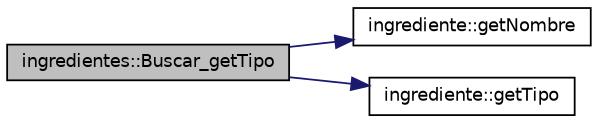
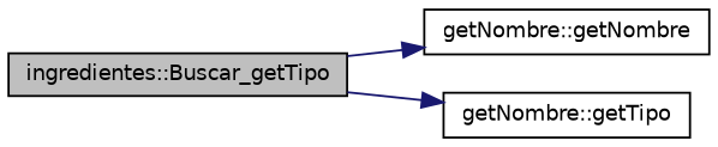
  digraph {
    rankdir=LR
    node [color=black fillcolor=white fontname=Helvetica fontsize=10 shape=record style=filled]
    edge [color=midnightblue fontname=Helvetica fontsize=10 labelfontname=Helvetica labelfontsize=10 style=solid]
    n1 [fillcolor=grey75 fontcolor=black height=0.2 label="ingredientes::Buscar_getTipo" width=0.4]
-   n2 [height=0.2 label="ingrediente::getNombre" width=0.4]
-   n3 [height=0.2 label="ingrediente::getTipo" width=0.4]
+   n2 [height=0.2 label="getNombre::getNombre" width=0.4]
+   n3 [height=0.2 label="getNombre::getTipo" width=0.4]
    n1 -> n2
    n1 -> n3
  }
